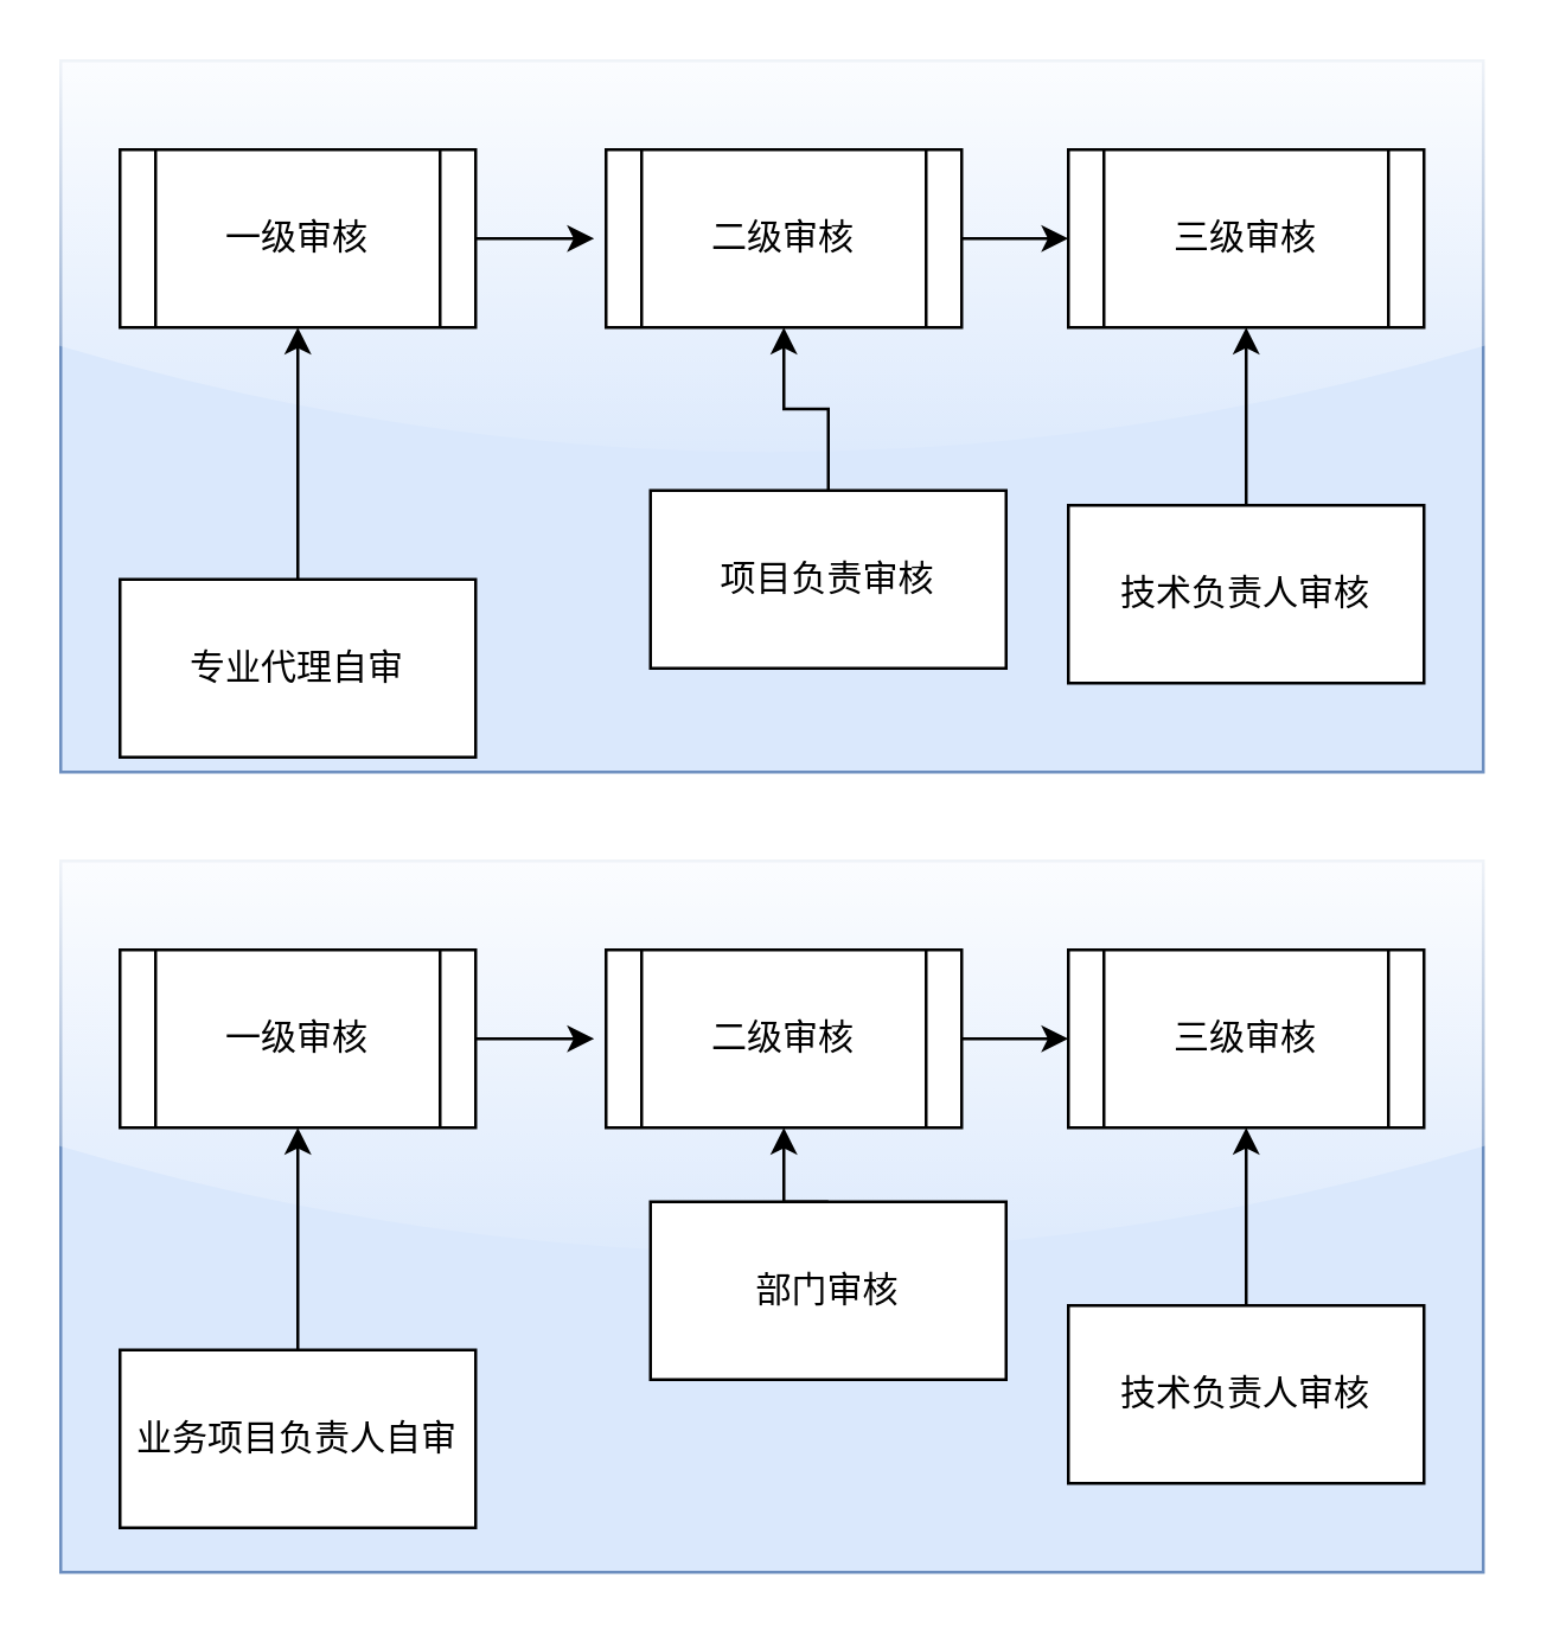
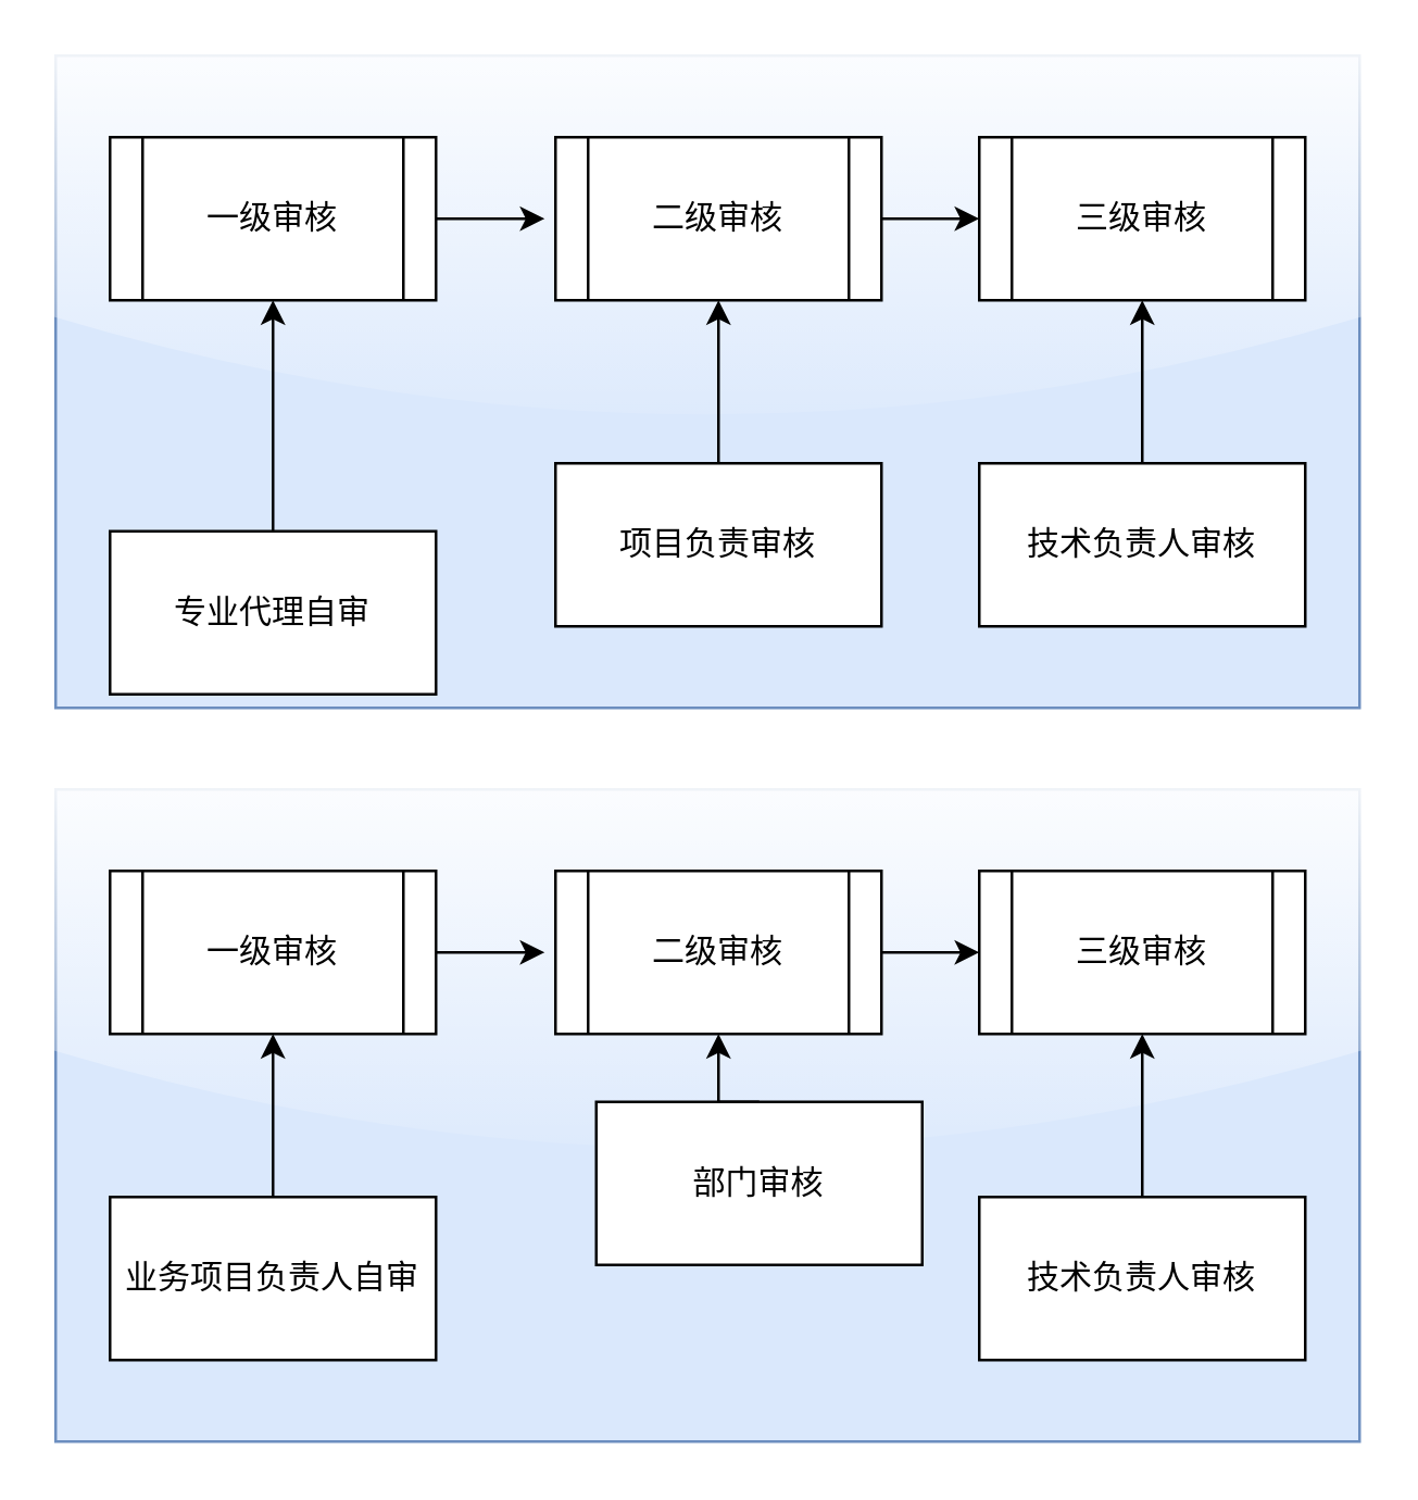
  <mxCell id="0" />
  <mxCell id="1" parent="0" />
  <mxCell id="2" value="" style="rounded=0;whiteSpace=wrap;html=1;fillColor=#dae8fc;strokeColor=#6c8ebf;shadow=0;glass=1;" parent="1" vertex="1"><mxGeometry x="20" y="20" width="480" height="240" as="geometry" /></mxCell>
  <mxCell id="3" style="edgeStyle=orthogonalEdgeStyle;rounded=0;orthogonalLoop=1;jettySize=auto;html=1;exitX=1;exitY=0.5;exitDx=0;exitDy=0;" parent="1" source="4" edge="1"><mxGeometry relative="1" as="geometry"><mxPoint x="200" y="80" as="targetPoint" /></mxGeometry></mxCell>
  <mxCell id="4" value="一级审核" style="shape=process;whiteSpace=wrap;html=1;backgroundOutline=1;" parent="1" vertex="1"><mxGeometry x="40" y="50" width="120" height="60" as="geometry" /></mxCell>
  <mxCell id="5" style="edgeStyle=orthogonalEdgeStyle;rounded=0;orthogonalLoop=1;jettySize=auto;html=1;exitX=1;exitY=0.5;exitDx=0;exitDy=0;entryX=0;entryY=0.5;entryDx=0;entryDy=0;" parent="1" source="6" target="7" edge="1"><mxGeometry relative="1" as="geometry" /></mxCell>
  <mxCell id="6" value="二级审核" style="shape=process;whiteSpace=wrap;html=1;backgroundOutline=1;" parent="1" vertex="1"><mxGeometry x="204" y="50" width="120" height="60" as="geometry" /></mxCell>
  <mxCell id="7" value="三级审核" style="shape=process;whiteSpace=wrap;html=1;backgroundOutline=1;" parent="1" vertex="1"><mxGeometry x="360" y="50" width="120" height="60" as="geometry" /></mxCell>
  <mxCell id="8" style="edgeStyle=orthogonalEdgeStyle;rounded=0;orthogonalLoop=1;jettySize=auto;html=1;exitX=0.5;exitY=0;exitDx=0;exitDy=0;entryX=0.5;entryY=1;entryDx=0;entryDy=0;" parent="1" source="9" target="4" edge="1"><mxGeometry relative="1" as="geometry" /></mxCell>
  <mxCell id="9" value="专业代理自审" style="rounded=0;whiteSpace=wrap;html=1;" parent="1" vertex="1"><mxGeometry x="40" y="195" width="120" height="60" as="geometry" /></mxCell>
  <mxCell id="10" style="edgeStyle=orthogonalEdgeStyle;rounded=0;orthogonalLoop=1;jettySize=auto;html=1;exitX=0.5;exitY=0;exitDx=0;exitDy=0;entryX=0.5;entryY=1;entryDx=0;entryDy=0;" parent="1" source="11" target="6" edge="1"><mxGeometry relative="1" as="geometry" /></mxCell>
- <mxCell id="11" value="项目负责审核" style="rounded=0;whiteSpace=wrap;html=1;" parent="1" vertex="1"><mxGeometry x="219" y="165" width="120" height="60" as="geometry" /></mxCell>
+ <mxCell id="11" value="项目负责审核" style="rounded=0;whiteSpace=wrap;html=1;" parent="1" vertex="1"><mxGeometry x="204" y="170" width="120" height="60" as="geometry" /></mxCell>
  <mxCell id="12" style="edgeStyle=orthogonalEdgeStyle;rounded=0;orthogonalLoop=1;jettySize=auto;html=1;exitX=0.5;exitY=0;exitDx=0;exitDy=0;entryX=0.5;entryY=1;entryDx=0;entryDy=0;" parent="1" source="13" target="7" edge="1"><mxGeometry relative="1" as="geometry" /></mxCell>
  <mxCell id="13" value="技术负责人审核" style="rounded=0;whiteSpace=wrap;html=1;" parent="1" vertex="1"><mxGeometry x="360" y="170" width="120" height="60" as="geometry" /></mxCell>
  <mxCell id="14" value="" style="rounded=0;whiteSpace=wrap;html=1;fillColor=#dae8fc;strokeColor=#6c8ebf;shadow=0;glass=1;" vertex="1" parent="1"><mxGeometry x="20" y="290" width="480" height="240" as="geometry" /></mxCell>
  <mxCell id="15" style="edgeStyle=orthogonalEdgeStyle;rounded=0;orthogonalLoop=1;jettySize=auto;html=1;exitX=1;exitY=0.5;exitDx=0;exitDy=0;" edge="1" parent="1" source="16"><mxGeometry relative="1" as="geometry"><mxPoint x="200" y="350" as="targetPoint" /></mxGeometry></mxCell>
  <mxCell id="16" value="一级审核" style="shape=process;whiteSpace=wrap;html=1;backgroundOutline=1;" vertex="1" parent="1"><mxGeometry x="40" y="320" width="120" height="60" as="geometry" /></mxCell>
  <mxCell id="17" style="edgeStyle=orthogonalEdgeStyle;rounded=0;orthogonalLoop=1;jettySize=auto;html=1;exitX=1;exitY=0.5;exitDx=0;exitDy=0;entryX=0;entryY=0.5;entryDx=0;entryDy=0;" edge="1" parent="1" source="18" target="19"><mxGeometry relative="1" as="geometry" /></mxCell>
  <mxCell id="18" value="二级审核" style="shape=process;whiteSpace=wrap;html=1;backgroundOutline=1;" vertex="1" parent="1"><mxGeometry x="204" y="320" width="120" height="60" as="geometry" /></mxCell>
  <mxCell id="19" value="三级审核" style="shape=process;whiteSpace=wrap;html=1;backgroundOutline=1;" vertex="1" parent="1"><mxGeometry x="360" y="320" width="120" height="60" as="geometry" /></mxCell>
  <mxCell id="20" style="edgeStyle=orthogonalEdgeStyle;rounded=0;orthogonalLoop=1;jettySize=auto;html=1;exitX=0.5;exitY=0;exitDx=0;exitDy=0;entryX=0.5;entryY=1;entryDx=0;entryDy=0;" edge="1" parent="1" source="21" target="16"><mxGeometry relative="1" as="geometry" /></mxCell>
- <mxCell id="21" value="业务项目负责人自审" style="rounded=0;whiteSpace=wrap;html=1;" vertex="1" parent="1"><mxGeometry x="40" y="455" width="120" height="60" as="geometry" /></mxCell>
+ <mxCell id="21" value="业务项目负责人自审" style="rounded=0;whiteSpace=wrap;html=1;" vertex="1" parent="1"><mxGeometry x="40" y="440" width="120" height="60" as="geometry" /></mxCell>
  <mxCell id="22" style="edgeStyle=orthogonalEdgeStyle;rounded=0;orthogonalLoop=1;jettySize=auto;html=1;exitX=0.5;exitY=0;exitDx=0;exitDy=0;entryX=0.5;entryY=1;entryDx=0;entryDy=0;" edge="1" parent="1" source="23" target="18"><mxGeometry relative="1" as="geometry" /></mxCell>
  <mxCell id="23" value="部门审核" style="rounded=0;whiteSpace=wrap;html=1;" vertex="1" parent="1"><mxGeometry x="219" y="405" width="120" height="60" as="geometry" /></mxCell>
  <mxCell id="24" style="edgeStyle=orthogonalEdgeStyle;rounded=0;orthogonalLoop=1;jettySize=auto;html=1;exitX=0.5;exitY=0;exitDx=0;exitDy=0;entryX=0.5;entryY=1;entryDx=0;entryDy=0;" edge="1" parent="1" source="25" target="19"><mxGeometry relative="1" as="geometry" /></mxCell>
  <mxCell id="25" value="技术负责人审核" style="rounded=0;whiteSpace=wrap;html=1;" vertex="1" parent="1"><mxGeometry x="360" y="440" width="120" height="60" as="geometry" /></mxCell>
